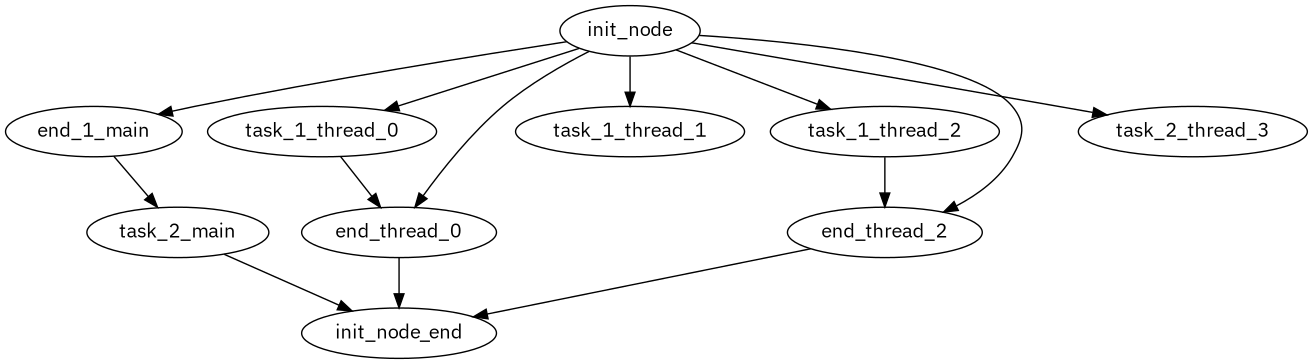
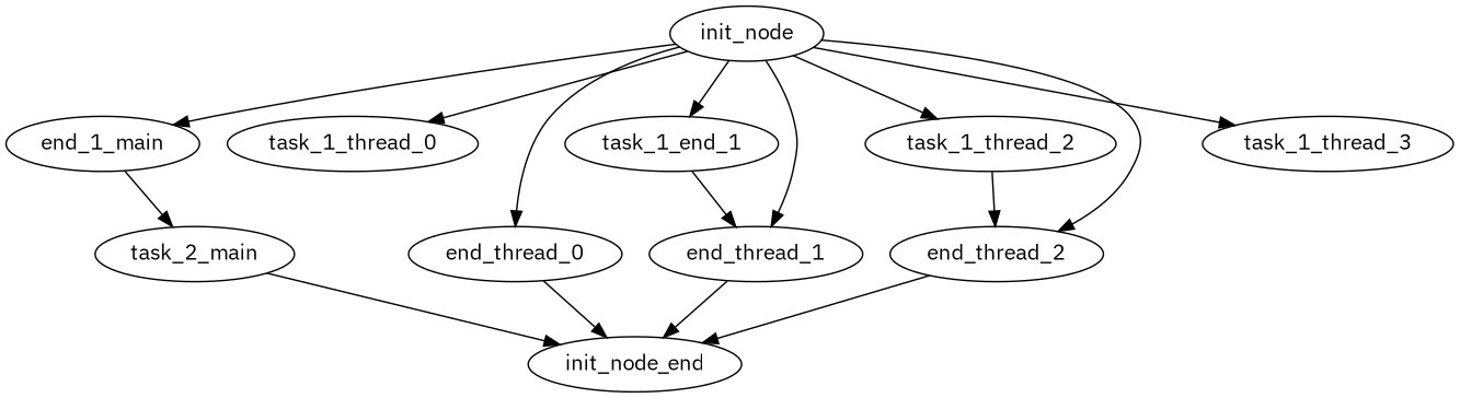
  digraph {
    fontname="IBM Plex Sans"
    node [fontname="IBM Plex Sans"]
    edge [fontname="IBM Plex Sans"]
    n1 [label=end_1_main]
    init_node
    task_1_thread_0
    end_thread_0
-   task_1_thread_1
+   task_1_thread_1 [label=task_1_end_1]
+   end_thread_1
    task_1_thread_2
    end_thread_2
-   task_1_thread_3 [label=task_2_thread_3]
+   task_1_thread_3
    task_2_main
    init_node_end
    n1 -> task_2_main
    init_node -> n1
    init_node -> task_1_thread_0
    init_node -> end_thread_0
    init_node -> task_1_thread_1
+   init_node -> end_thread_1
    init_node -> task_1_thread_2
    init_node -> end_thread_2
    init_node -> task_1_thread_3
-   task_1_thread_0 -> end_thread_0
    end_thread_0 -> init_node_end
+   task_1_thread_1 -> end_thread_1
+   end_thread_1 -> init_node_end
    task_1_thread_2 -> end_thread_2
    end_thread_2 -> init_node_end
    task_2_main -> init_node_end
  }
